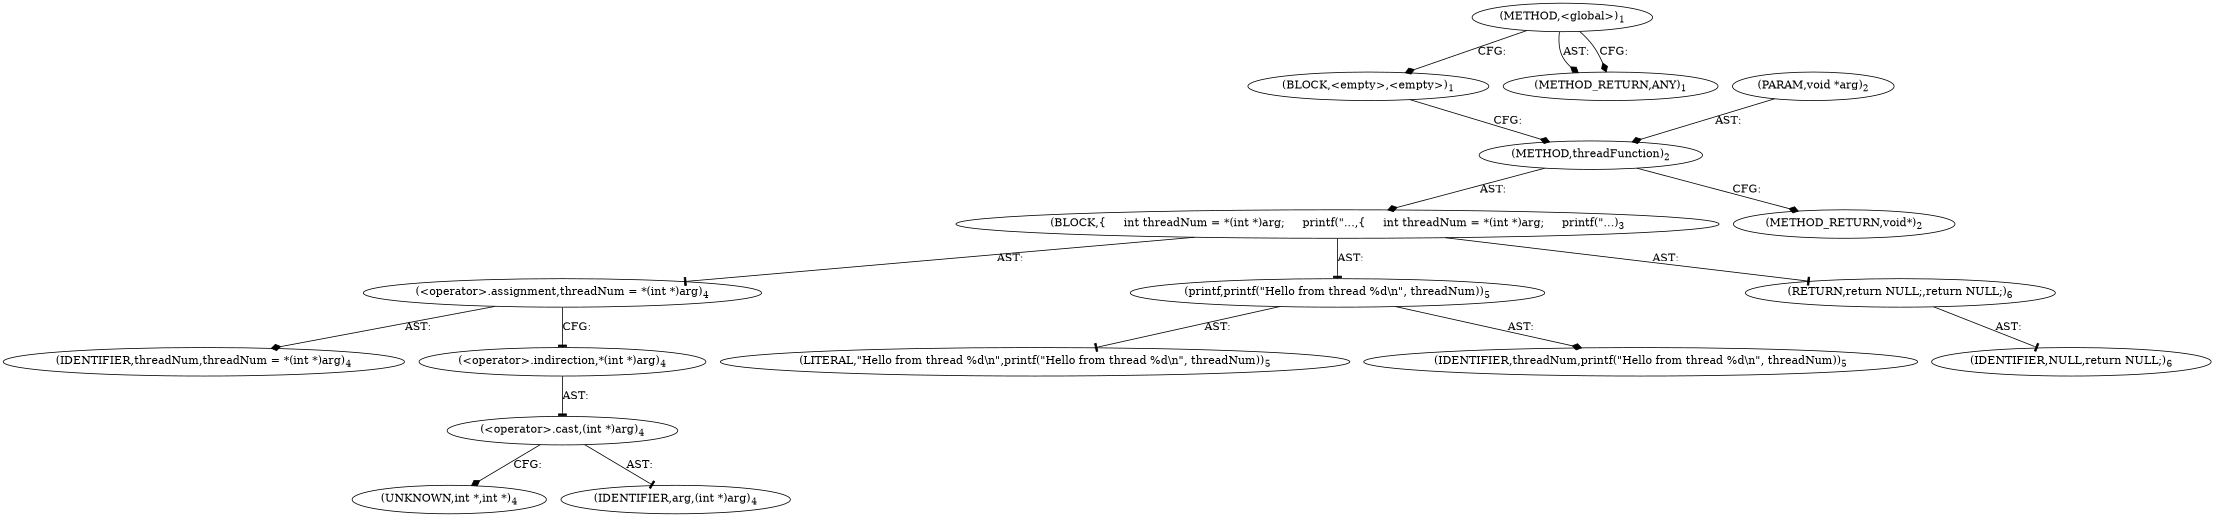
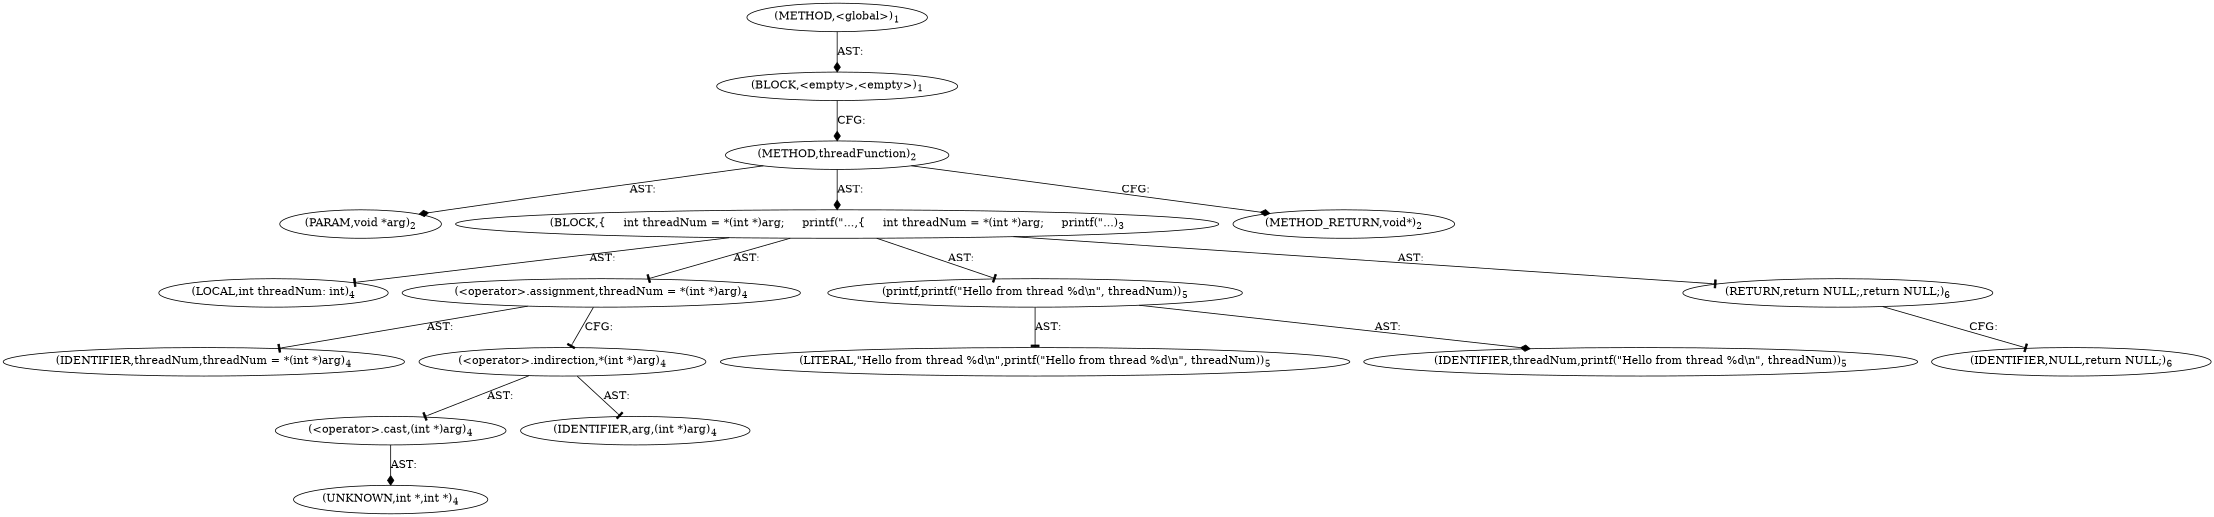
  digraph {
    edge [arrowhead=tee]
    n1 [label=<(METHOD,&lt;global&gt;)<SUB>1</SUB>>]
    n2 [label=<(BLOCK,&lt;empty&gt;,&lt;empty&gt;)<SUB>1</SUB>>]
-   n3 [label=<(METHOD_RETURN,ANY)<SUB>1</SUB>>]
    n4 [label=<(METHOD,threadFunction)<SUB>2</SUB>>]
    n5 [label=<(PARAM,void *arg)<SUB>2</SUB>>]
    n6 [label=<(BLOCK,{     int threadNum = *(int *)arg;     printf(&quot;...,{     int threadNum = *(int *)arg;     printf(&quot;...)<SUB>3</SUB>>]
    n7 [label=<(METHOD_RETURN,void*)<SUB>2</SUB>>]
+   n8 [label=<(LOCAL,int threadNum: int)<SUB>4</SUB>>]
    n9 [label=<(&lt;operator&gt;.assignment,threadNum = *(int *)arg)<SUB>4</SUB>>]
    n10 [label=<(printf,printf(&quot;Hello from thread %d\n&quot;, threadNum))<SUB>5</SUB>>]
    n11 [label=<(RETURN,return NULL;,return NULL;)<SUB>6</SUB>>]
    n12 [label=<(IDENTIFIER,threadNum,threadNum = *(int *)arg)<SUB>4</SUB>>]
    n13 [label=<(&lt;operator&gt;.indirection,*(int *)arg)<SUB>4</SUB>>]
    n14 [label=<(LITERAL,&quot;Hello from thread %d\n&quot;,printf(&quot;Hello from thread %d\n&quot;, threadNum))<SUB>5</SUB>>]
    n15 [label=<(IDENTIFIER,threadNum,printf(&quot;Hello from thread %d\n&quot;, threadNum))<SUB>5</SUB>>]
    n16 [label=<(IDENTIFIER,NULL,return NULL;)<SUB>6</SUB>>]
    n17 [label=<(&lt;operator&gt;.cast,(int *)arg)<SUB>4</SUB>>]
    n18 [label=<(UNKNOWN,int *,int *)<SUB>4</SUB>>]
    n19 [label=<(IDENTIFIER,arg,(int *)arg)<SUB>4</SUB>>]
-   n1 -> n2 [arrowhead=diamond label="CFG: "]
-   n1 -> n3 [arrowhead=diamond label="AST: "]
-   n1 -> n3 [arrowhead=diamond label="CFG: "]
+   n1 -> n2 [arrowhead=diamond label="AST: "]
    n2 -> n4 [arrowhead=diamond label="CFG: "]
-   n5 -> n4 [arrowhead=diamond label="AST: "]
+   n4 -> n5 [arrowhead=diamond label="AST: "]
    n4 -> n6 [arrowhead=diamond label="AST: "]
    n4 -> n7 [arrowhead=diamond label="CFG: "]
+   n6 -> n8 [label="AST: "]
    n6 -> n9 [label="AST: "]
    n6 -> n10 [label="AST: "]
    n6 -> n11 [label="AST: "]
-   n9 -> n12 [arrowhead=diamond label="AST: "]
+   n9 -> n12 [label="AST: "]
    n9 -> n13 [label="CFG: "]
    n10 -> n14 [label="AST: "]
    n10 -> n15 [arrowhead=diamond label="AST: "]
-   n11 -> n16 [label="AST: "]
+   n11 -> n16 [label="CFG: "]
    n13 -> n17 [label="AST: "]
-   n17 -> n18 [arrowhead=diamond label="CFG: "]
-   n17 -> n19 [label="AST: "]
+   n17 -> n18 [arrowhead=diamond label="AST: "]
+   n13 -> n19 [label="AST: "]
  }
